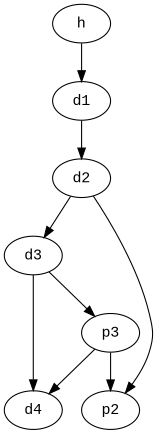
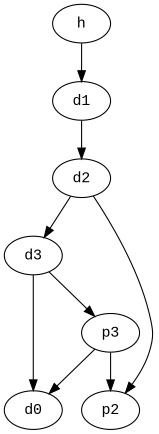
  strict digraph {
    fontname="Liberation Mono"
    node [fontname="Liberation Mono" weight=3]
    edge [fontname="Liberation Mono" weight=1]
    h [weight=0]
    d1
    d2
    d3
    p2 [weight=7]
-   d4
+   d4 [label=d0]
    p3 [weight=7]
    h -> d1
    d1 -> d2
    d2 -> d3 [weight=0]
    d2 -> p2 [weight=0]
    d3 -> d4
    d3 -> p3 [weight=0]
    p3 -> p2
    p3 -> d4 [weight=0]
  }
